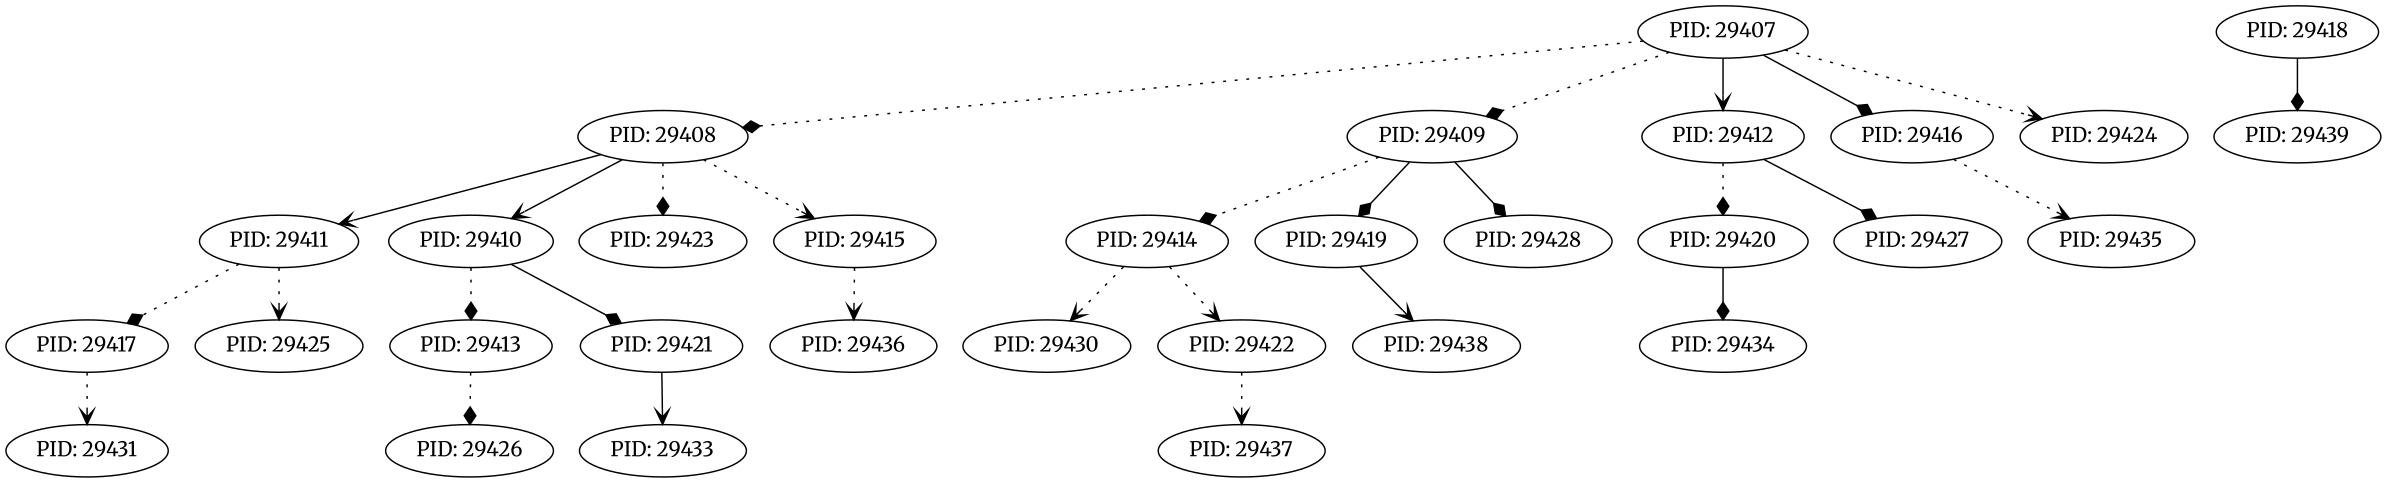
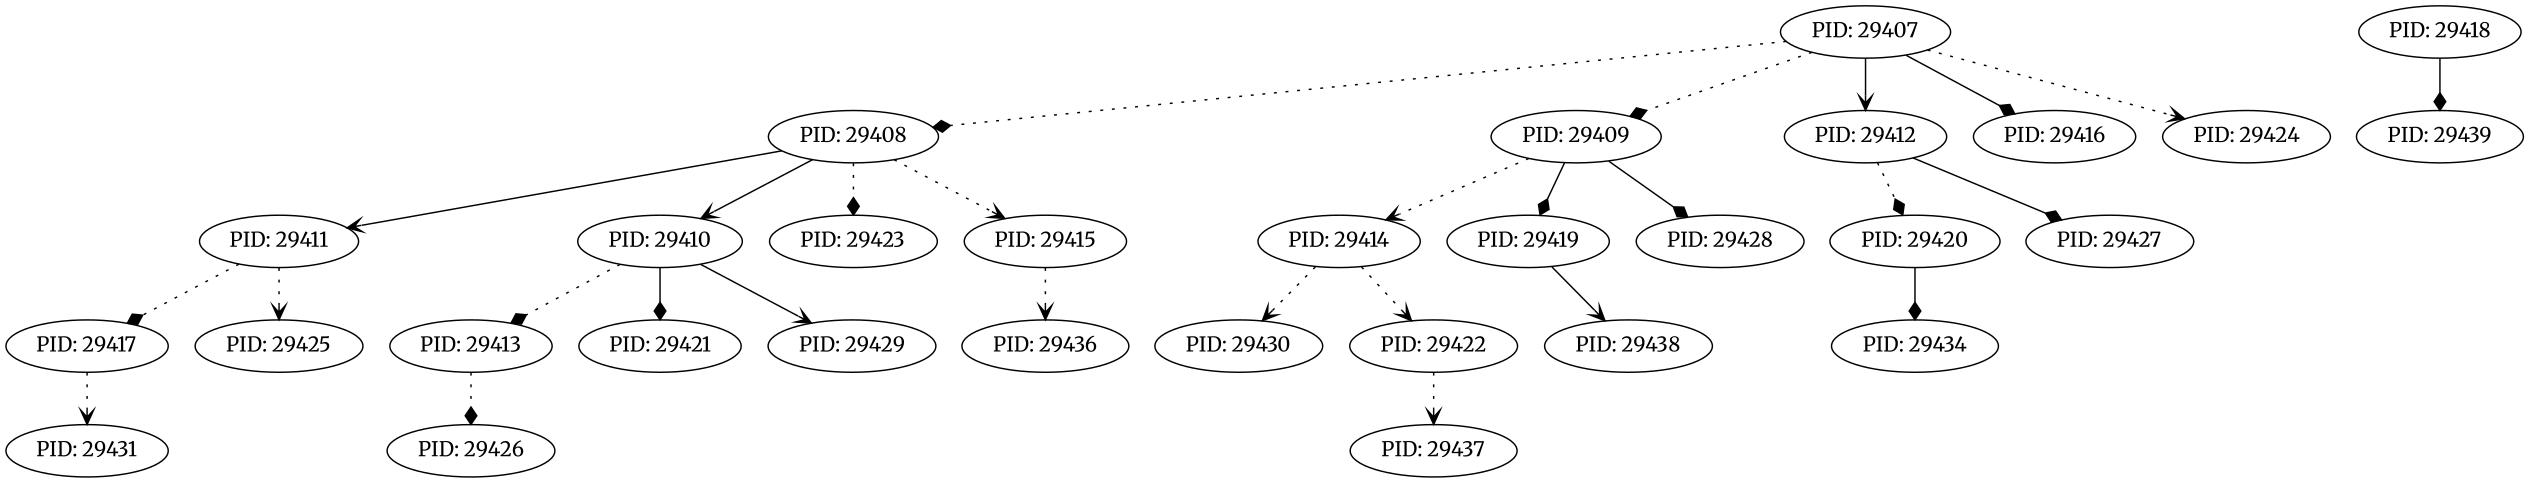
  digraph {
    fontname=Merriweather
    node [fontname=Merriweather]
    edge [arrowhead=vee fontname=Merriweather style=dotted]
    n1 [label="PID: 29408"]
    n2 [label="PID: 29411"]
    n3 [label="PID: 29410"]
    n4 [label="PID: 29423"]
    n5 [label="PID: 29415"]
    n6 [label="PID: 29417"]
    n7 [label="PID: 29425"]
    n8 [label="PID: 29413"]
    n9 [label="PID: 29421"]
+   n10 [label="PID: 29429"]
    n11 [label="PID: 29436"]
    n12 [label="PID: 29407"]
    n13 [label="PID: 29409"]
    n14 [label="PID: 29412"]
    n15 [label="PID: 29416"]
    n16 [label="PID: 29424"]
    n17 [label="PID: 29414"]
    n18 [label="PID: 29419"]
    n19 [label="PID: 29428"]
    n20 [label="PID: 29420"]
    n21 [label="PID: 29427"]
-   n22 [label="PID: 29435"]
    n23 [label="PID: 29430"]
    n24 [label="PID: 29422"]
    n25 [label="PID: 29437"]
    n26 [label="PID: 29438"]
    n27 [label="PID: 29431"]
    n28 [label="PID: 29434"]
    n29 [label="PID: 29426"]
-   n30 [label="PID: 29433"]
    n31 [label="PID: 29418"]
    n32 [label="PID: 29439"]
    n1 -> n2 [style=solid]
    n1 -> n3 [style=solid]
    n1 -> n4 [arrowhead=diamond]
    n1 -> n5
    n2 -> n6 [arrowhead=diamond]
    n2 -> n7
    n3 -> n8 [arrowhead=diamond]
    n3 -> n9 [arrowhead=diamond style=solid]
+   n3 -> n10 [style=solid]
    n5 -> n11
    n6 -> n27
    n8 -> n29 [arrowhead=diamond]
-   n9 -> n30 [style=solid]
    n12 -> n1 [arrowhead=diamond]
    n12 -> n13 [arrowhead=diamond]
    n12 -> n14 [style=solid]
    n12 -> n15 [arrowhead=diamond style=solid]
    n12 -> n16
-   n13 -> n17 [arrowhead=diamond]
+   n13 -> n17
    n13 -> n18 [arrowhead=diamond style=solid]
    n13 -> n19 [arrowhead=diamond style=solid]
    n14 -> n20 [arrowhead=diamond]
    n14 -> n21 [arrowhead=diamond style=solid]
-   n15 -> n22
    n17 -> n23
    n17 -> n24
    n18 -> n26 [style=solid]
    n20 -> n28 [arrowhead=diamond style=solid]
    n24 -> n25
    n31 -> n32 [arrowhead=diamond style=solid]
  }
